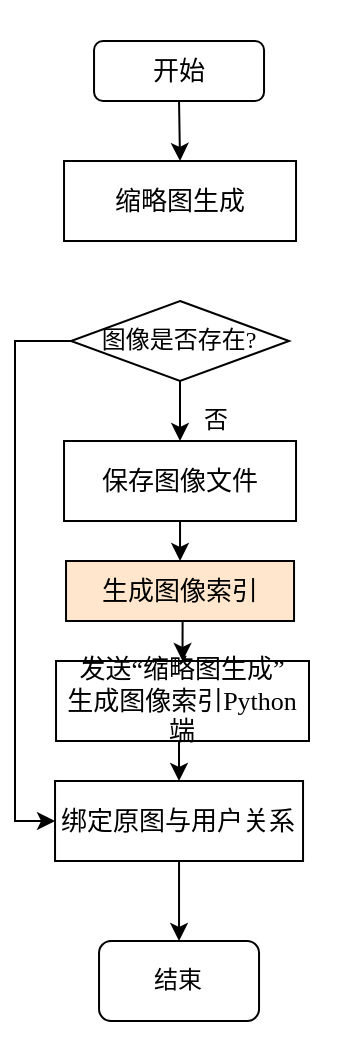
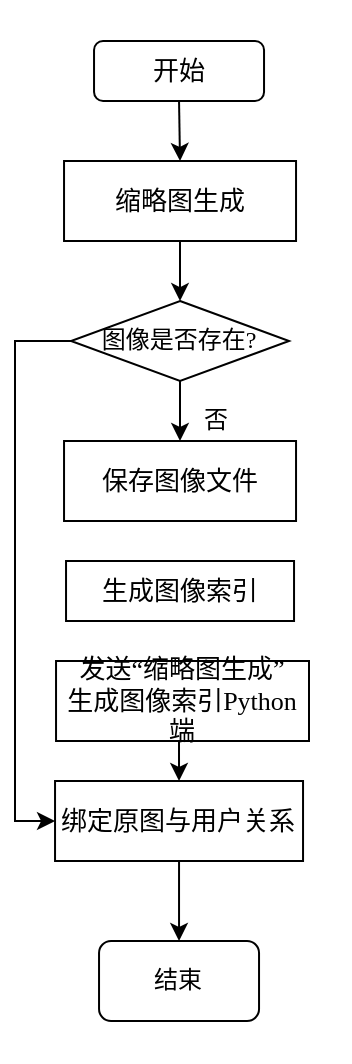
  <mxCell id="0" />
  <mxCell id="1" parent="0" />
  <mxCell id="2" style="edgeStyle=orthogonalEdgeStyle;rounded=0;orthogonalLoop=1;jettySize=auto;html=1;exitX=0.5;exitY=1;exitDx=0;exitDy=0;entryX=0.5;entryY=0;entryDx=0;entryDy=0;fontFamily=宋体;" edge="1" parent="1" source="3" target="5"><mxGeometry relative="1" as="geometry" /></mxCell>
  <mxCell id="3" value="开始" style="rounded=1;whiteSpace=wrap;html=1;fontSize=13;glass=0;strokeWidth=1;shadow=0;fontFamily=宋体;" parent="1" vertex="1"><mxGeometry x="39.52" y="20" width="85" height="30" as="geometry" /></mxCell>
+ <mxCell id="4" value="" style="edgeStyle=orthogonalEdgeStyle;rounded=0;orthogonalLoop=1;jettySize=auto;html=1;fontFamily=宋体;" edge="1" parent="1" source="5" target="10"><mxGeometry relative="1" as="geometry" /></mxCell>
  <mxCell id="5" value="缩略图生成" style="rounded=0;whiteSpace=wrap;html=1;fontFamily=宋体;fontSize=13;" vertex="1" parent="1"><mxGeometry x="24.52" y="80" width="116" height="40" as="geometry" /></mxCell>
- <mxCell id="6" style="edgeStyle=orthogonalEdgeStyle;rounded=0;orthogonalLoop=1;jettySize=auto;html=1;exitX=0.5;exitY=1;exitDx=0;exitDy=0;entryX=0.5;entryY=0;entryDx=0;entryDy=0;fontFamily=宋体;" edge="1" parent="1" source="7" target="12"><mxGeometry relative="1" as="geometry" /></mxCell>
  <mxCell id="7" value="保存图像文件" style="rounded=0;whiteSpace=wrap;html=1;fontFamily=宋体;fontSize=13;" vertex="1" parent="1"><mxGeometry x="24.52" y="220" width="116" height="40" as="geometry" /></mxCell>
  <mxCell id="8" value="" style="edgeStyle=orthogonalEdgeStyle;rounded=0;orthogonalLoop=1;jettySize=auto;html=1;fontFamily=宋体;" edge="1" parent="1" source="10" target="7"><mxGeometry relative="1" as="geometry" /></mxCell>
  <mxCell id="9" style="edgeStyle=orthogonalEdgeStyle;rounded=0;orthogonalLoop=1;jettySize=auto;html=1;exitX=0;exitY=0.5;exitDx=0;exitDy=0;entryX=0;entryY=0.5;entryDx=0;entryDy=0;" edge="1" parent="1" source="10" target="17"><mxGeometry relative="1" as="geometry" /></mxCell>
  <mxCell id="10" value="图像是否存在?" style="rhombus;whiteSpace=wrap;html=1;fontFamily=宋体;" vertex="1" parent="1"><mxGeometry x="28.02" y="150" width="109" height="40" as="geometry" /></mxCell>
- <mxCell id="11" style="edgeStyle=orthogonalEdgeStyle;rounded=0;orthogonalLoop=1;jettySize=auto;html=1;exitX=0.5;exitY=1;exitDx=0;exitDy=0;entryX=0.5;entryY=0;entryDx=0;entryDy=0;fontFamily=宋体;" edge="1" parent="1" source="12" target="14"><mxGeometry relative="1" as="geometry" /></mxCell>
- <mxCell id="12" value="生成图像索引" style="rounded=0;whiteSpace=wrap;html=1;fontFamily=宋体;fontSize=13;fillColor=#ffe6cc;" vertex="1" parent="1"><mxGeometry x="25.52" y="280" width="114" height="30" as="geometry" /></mxCell>
+ <mxCell id="12" value="生成图像索引" style="rounded=0;whiteSpace=wrap;html=1;fontFamily=宋体;fontSize=13;" vertex="1" parent="1"><mxGeometry x="25.52" y="280" width="114" height="30" as="geometry" /></mxCell>
  <mxCell id="13" style="edgeStyle=orthogonalEdgeStyle;rounded=0;orthogonalLoop=1;jettySize=auto;html=1;exitX=0.5;exitY=1;exitDx=0;exitDy=0;entryX=0.5;entryY=0;entryDx=0;entryDy=0;" edge="1" parent="1" source="14" target="17"><mxGeometry relative="1" as="geometry" /></mxCell>
  <mxCell id="14" value="发送“缩略图生成”&lt;br&gt;生成图像索引&lt;font face=&quot;Times New Roman&quot;&gt;Python&lt;/font&gt;端" style="rounded=0;whiteSpace=wrap;html=1;fontFamily=宋体;fontSize=13;" vertex="1" parent="1"><mxGeometry x="20.52" y="330" width="126.48" height="40" as="geometry" /></mxCell>
  <mxCell id="15" value="结束" style="rounded=1;whiteSpace=wrap;html=1;fontFamily=宋体;" vertex="1" parent="1"><mxGeometry x="42.02" y="470" width="80" height="40" as="geometry" /></mxCell>
  <mxCell id="16" style="edgeStyle=orthogonalEdgeStyle;rounded=0;orthogonalLoop=1;jettySize=auto;html=1;exitX=0.5;exitY=1;exitDx=0;exitDy=0;entryX=0.5;entryY=0;entryDx=0;entryDy=0;" edge="1" parent="1" source="17" target="15"><mxGeometry relative="1" as="geometry" /></mxCell>
  <mxCell id="17" value="绑定原图与用户关系" style="rounded=0;whiteSpace=wrap;html=1;fontFamily=宋体;fontSize=13;" vertex="1" parent="1"><mxGeometry x="20.02" y="390" width="124" height="40" as="geometry" /></mxCell>
  <mxCell id="18" value="否" style="text;html=1;strokeColor=none;fillColor=none;align=center;verticalAlign=middle;whiteSpace=wrap;rounded=0;" vertex="1" parent="1"><mxGeometry x="81" y="200" width="40" height="20" as="geometry" /></mxCell>
